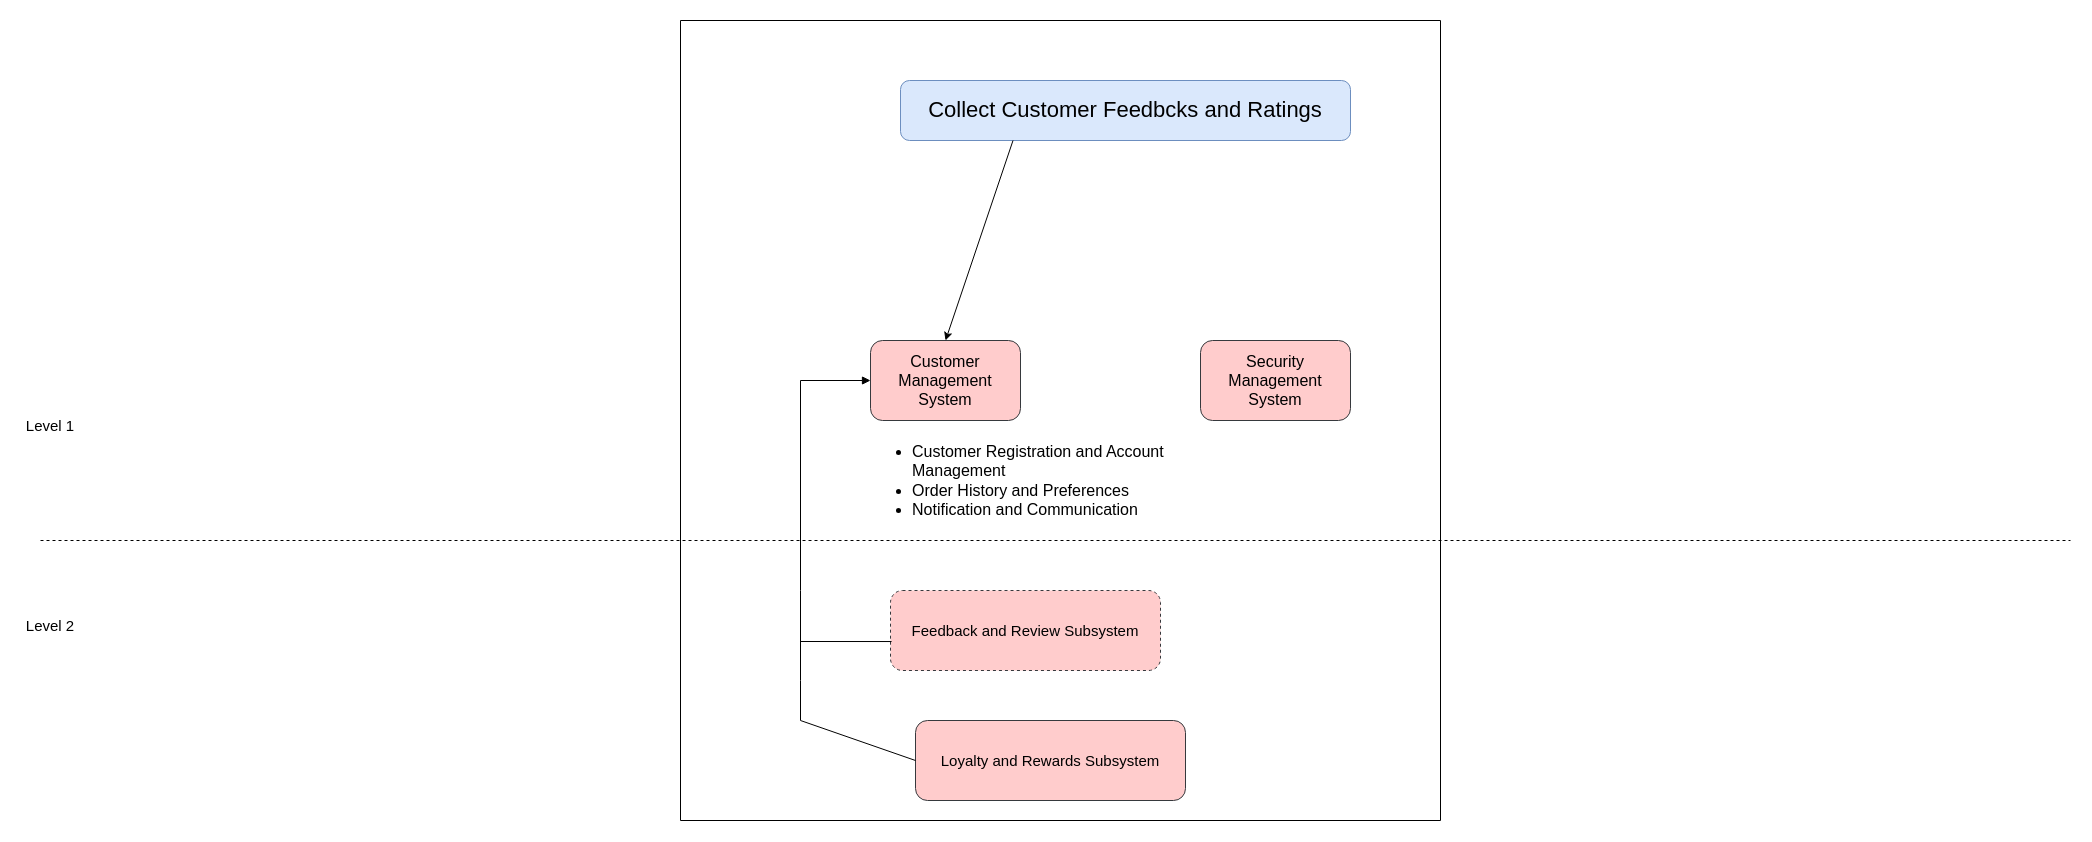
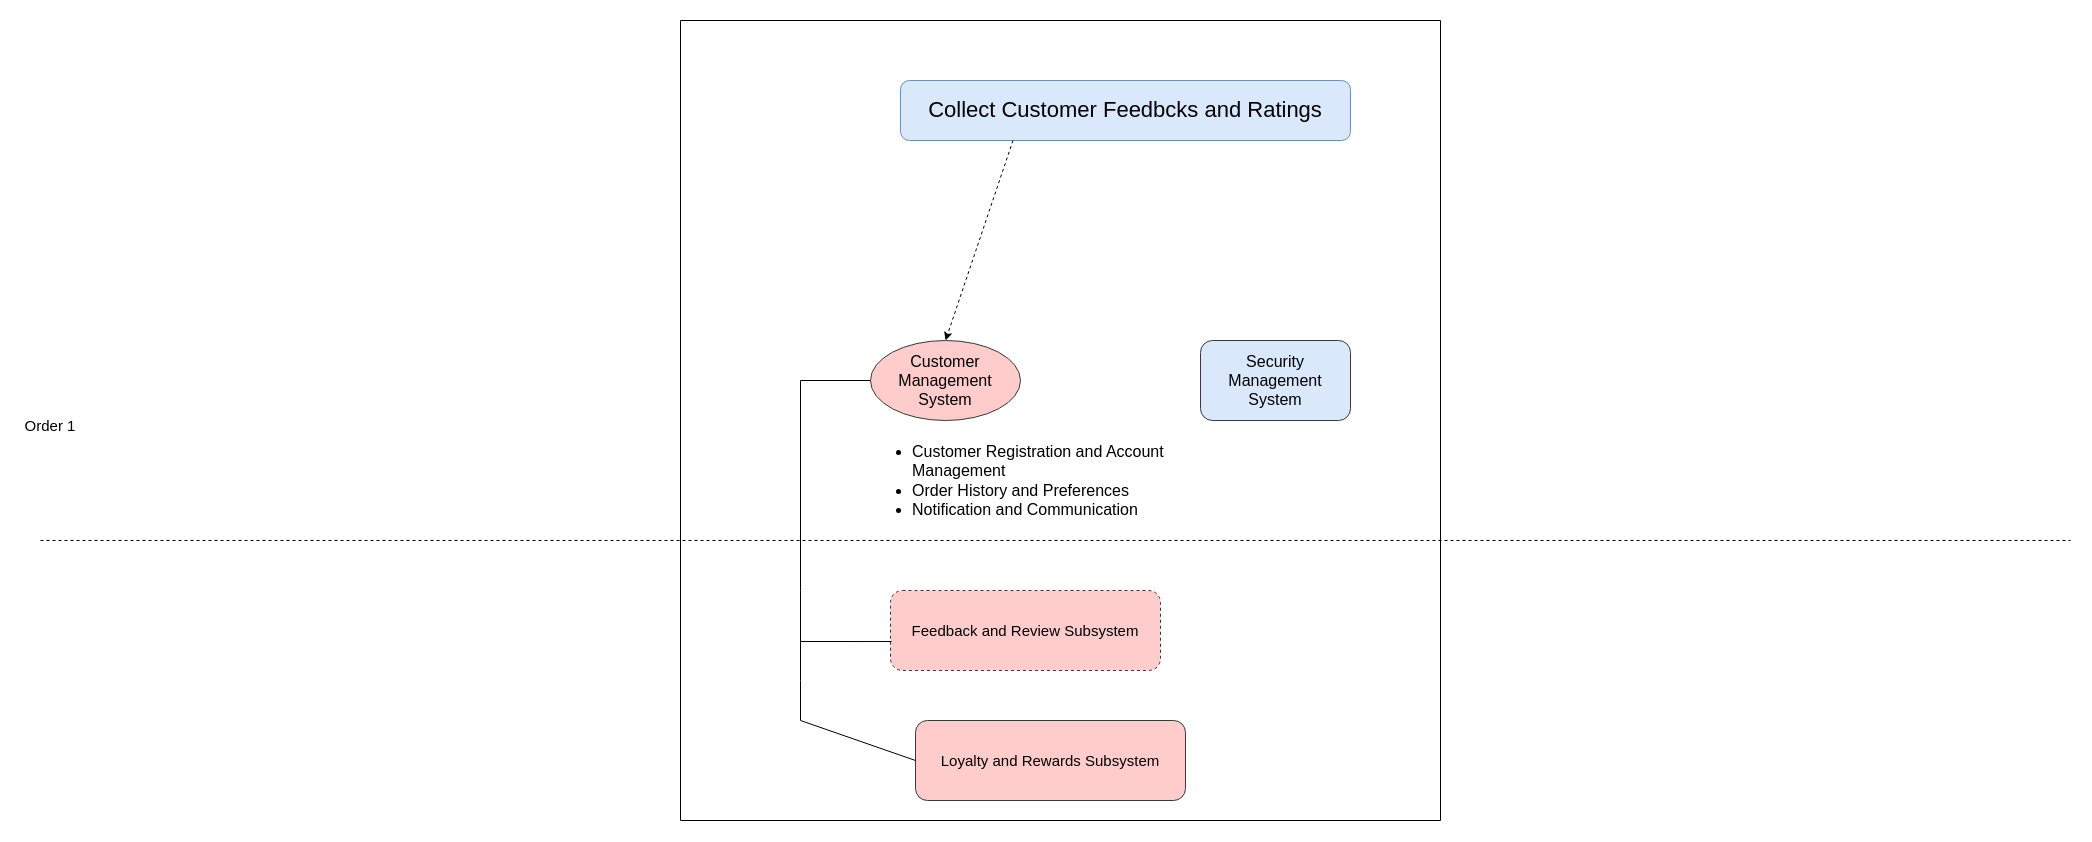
  <mxCell id="0" />
  <mxCell id="1" parent="0" />
- <mxCell id="2" value="&lt;font style=&quot;font-size: 16px;&quot;&gt;Customer Management System&lt;/font&gt;" style="rounded=1;whiteSpace=wrap;html=1;fillColor=#ffcccc;strokeColor=#36393d;" parent="1" vertex="1"><mxGeometry x="870" y="340" width="150" height="80" as="geometry" /></mxCell>
- <mxCell id="3" value="&lt;font style=&quot;font-size: 16px;&quot;&gt;Security Management System&lt;/font&gt;" style="rounded=1;whiteSpace=wrap;html=1;fillColor=#ffcccc;strokeColor=#36393d;" parent="1" vertex="1"><mxGeometry x="1200" y="340" width="150" height="80" as="geometry" /></mxCell>
+ <mxCell id="2" value="&lt;font style=&quot;font-size: 16px;&quot;&gt;Customer Management System&lt;/font&gt;" style="ellipse;whiteSpace=wrap;html=1;fillColor=#ffcccc;strokeColor=#36393d;" parent="1" vertex="1"><mxGeometry x="870" y="340" width="150" height="80" as="geometry" /></mxCell>
+ <mxCell id="3" value="&lt;font style=&quot;font-size: 16px;&quot;&gt;Security Management System&lt;/font&gt;" style="rounded=1;whiteSpace=wrap;html=1;fillColor=#dae8fc;strokeColor=#36393d;" parent="1" vertex="1"><mxGeometry x="1200" y="340" width="150" height="80" as="geometry" /></mxCell>
  <mxCell id="4" value="&lt;ul style=&quot;font-size: 16px;&quot;&gt;&lt;li&gt;Customer Registration and Account Management&lt;/li&gt;&lt;li&gt;Order History and Preferences&lt;/li&gt;&lt;li&gt;Notification and Communication&lt;/li&gt;&lt;/ul&gt;" style="text;html=1;strokeColor=none;fillColor=none;align=left;verticalAlign=middle;whiteSpace=wrap;rounded=0;" parent="1" vertex="1"><mxGeometry x="870" y="420" width="380" height="120" as="geometry" /></mxCell>
  <mxCell id="5" value="&lt;font style=&quot;font-size: 22px;&quot;&gt;Collect Customer Feedbcks and Ratings&lt;/font&gt;" style="rounded=1;whiteSpace=wrap;html=1;fillColor=#dae8fc;strokeColor=#6c8ebf;" parent="1" vertex="1"><mxGeometry x="900" y="80" width="450" height="60" as="geometry" /></mxCell>
  <mxCell id="6" value="" style="endArrow=none;dashed=1;html=1;rounded=0;" parent="1" edge="1"><mxGeometry width="50" height="50" relative="1" as="geometry"><mxPoint x="40" y="540" as="sourcePoint" /><mxPoint x="2070" y="540" as="targetPoint" /></mxGeometry></mxCell>
  <mxCell id="7" value="&lt;font style=&quot;font-size: 15px;&quot;&gt;Feedback and Review Subsystem&lt;/font&gt;" style="rounded=1;whiteSpace=wrap;html=1;fillColor=#ffcccc;strokeColor=#36393d;align=center;dashed=1;" parent="1" vertex="1"><mxGeometry x="890" y="590" width="270" height="80" as="geometry" /></mxCell>
  <mxCell id="8" value="&lt;font style=&quot;font-size: 15px;&quot;&gt;Loyalty and Rewards Subsystem&lt;/font&gt;" style="rounded=1;whiteSpace=wrap;html=1;fillColor=#ffcccc;strokeColor=#36393d;" parent="1" vertex="1"><mxGeometry x="915" y="720" width="270" height="80" as="geometry" /></mxCell>
- <mxCell id="9" value="" style="endArrow=block;html=1;rounded=0;entryX=0;entryY=0.5;entryDx=0;entryDy=0;exitX=0.004;exitY=0.638;exitDx=0;exitDy=0;exitPerimeter=0;" parent="1" source="7" target="2" edge="1"><mxGeometry width="50" height="50" relative="1" as="geometry"><mxPoint x="90" y="570" as="sourcePoint" /><mxPoint x="140" y="520" as="targetPoint" /><Array as="points"><mxPoint x="800" y="641" /><mxPoint x="800" y="590" /><mxPoint x="800" y="380" /></Array></mxGeometry></mxCell>
+ <mxCell id="9" value="" style="endArrow=none;html=1;rounded=0;entryX=0;entryY=0.5;entryDx=0;entryDy=0;exitX=0.004;exitY=0.638;exitDx=0;exitDy=0;exitPerimeter=0;" parent="1" source="7" target="2" edge="1"><mxGeometry width="50" height="50" relative="1" as="geometry"><mxPoint x="90" y="570" as="sourcePoint" /><mxPoint x="140" y="520" as="targetPoint" /><Array as="points"><mxPoint x="800" y="641" /><mxPoint x="800" y="590" /><mxPoint x="800" y="380" /></Array></mxGeometry></mxCell>
  <mxCell id="10" value="" style="endArrow=none;html=1;rounded=0;exitX=0;exitY=0.5;exitDx=0;exitDy=0;" parent="1" source="8" edge="1"><mxGeometry width="50" height="50" relative="1" as="geometry"><mxPoint x="90" y="780" as="sourcePoint" /><mxPoint x="800" y="640" as="targetPoint" /><Array as="points"><mxPoint x="800" y="720" /><mxPoint x="800" y="680" /></Array></mxGeometry></mxCell>
- <mxCell id="11" value="" style="endArrow=classic;html=1;rounded=0;exitX=0.25;exitY=1;exitDx=0;exitDy=0;entryX=0.5;entryY=0;entryDx=0;entryDy=0;" parent="1" source="5" target="2" edge="1"><mxGeometry width="50" height="50" relative="1" as="geometry"><mxPoint x="670" y="440" as="sourcePoint" /><mxPoint x="720" y="390" as="targetPoint" /></mxGeometry></mxCell>
- <mxCell id="12" value="&lt;font style=&quot;font-size: 15px;&quot;&gt;Level 1&lt;/font&gt;" style="text;html=1;strokeColor=none;fillColor=none;align=center;verticalAlign=middle;whiteSpace=wrap;rounded=0;" parent="1" vertex="1"><mxGeometry x="20" y="410" width="60" height="30" as="geometry" /></mxCell>
- <mxCell id="13" value="&lt;font style=&quot;font-size: 15px;&quot;&gt;Level 2&lt;/font&gt;" style="text;html=1;strokeColor=none;fillColor=none;align=center;verticalAlign=middle;whiteSpace=wrap;rounded=0;" parent="1" vertex="1"><mxGeometry x="20" y="610" width="60" height="30" as="geometry" /></mxCell>
+ <mxCell id="11" value="" style="endArrow=classic;html=1;rounded=0;exitX=0.25;exitY=1;exitDx=0;exitDy=0;entryX=0.5;entryY=0;entryDx=0;entryDy=0;dashed=1;" parent="1" source="5" target="2" edge="1"><mxGeometry width="50" height="50" relative="1" as="geometry"><mxPoint x="670" y="440" as="sourcePoint" /><mxPoint x="720" y="390" as="targetPoint" /></mxGeometry></mxCell>
+ <mxCell id="12" value="&lt;font style=&quot;font-size: 15px;&quot;&gt;Order 1&lt;/font&gt;" style="text;html=1;strokeColor=none;fillColor=none;align=center;verticalAlign=middle;whiteSpace=wrap;rounded=0;" parent="1" vertex="1"><mxGeometry x="20" y="410" width="60" height="30" as="geometry" /></mxCell>
  <mxCell id="14" value="" style="swimlane;startSize=0;" parent="1" vertex="1"><mxGeometry x="680" y="20" width="760" height="800" as="geometry" /></mxCell>
